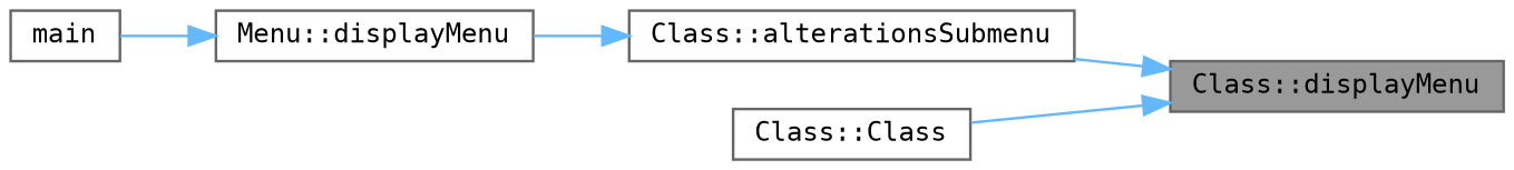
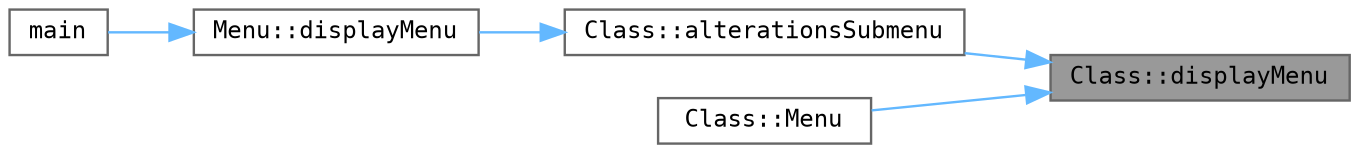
  digraph {
    fontname="DejaVu Sans Mono"
    rankdir=RL
    node [color=grey40 fillcolor=white fontname="DejaVu Sans Mono" fontsize=10 shape=box style=filled]
    edge [color=steelblue1 dir=back fontname="DejaVu Sans Mono" fontsize=10 labelfontname=Helvetica labelfontsize=10 style=solid]
    n1 [color=gray40 fillcolor=grey60 fontcolor=black height=0.2 label="Class::displayMenu" width=0.4]
    n2 [height=0.2 label="Class::alterationsSubmenu" width=0.4]
-   n3 [height=0.2 label="Class::Class" width=0.4]
+   n3 [height=0.2 label="Class::Menu" width=0.4]
    n4 [height=0.2 label="Menu::displayMenu" width=0.4]
    n5 [height=0.2 label=main width=0.4]
    n1 -> n2
    n1 -> n3
    n2 -> n4
    n4 -> n5
  }
